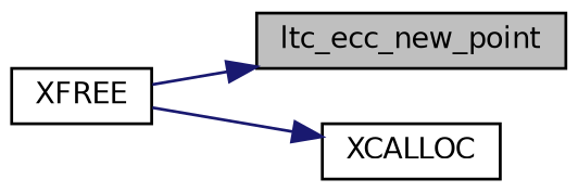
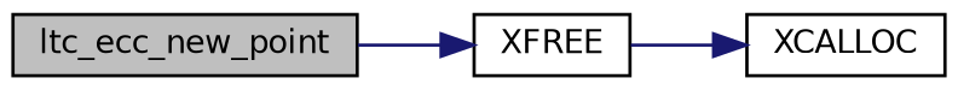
  digraph {
    rankdir=LR
    node [color=black fillcolor=white fontname=Helvetica fontsize=10 shape=record style=filled]
    edge [color=midnightblue fontname=Helvetica fontsize=10 labelfontname=Helvetica labelfontsize=10 style=solid]
    n1 [fillcolor=grey75 fontcolor=black height=0.2 label=ltc_ecc_new_point width=0.4]
    n2 [height=0.2 label=XFREE width=0.4]
    n3 [height=0.2 label=XCALLOC width=0.4]
-   n2 -> n1
+   n1 -> n2
    n2 -> n3
  }
